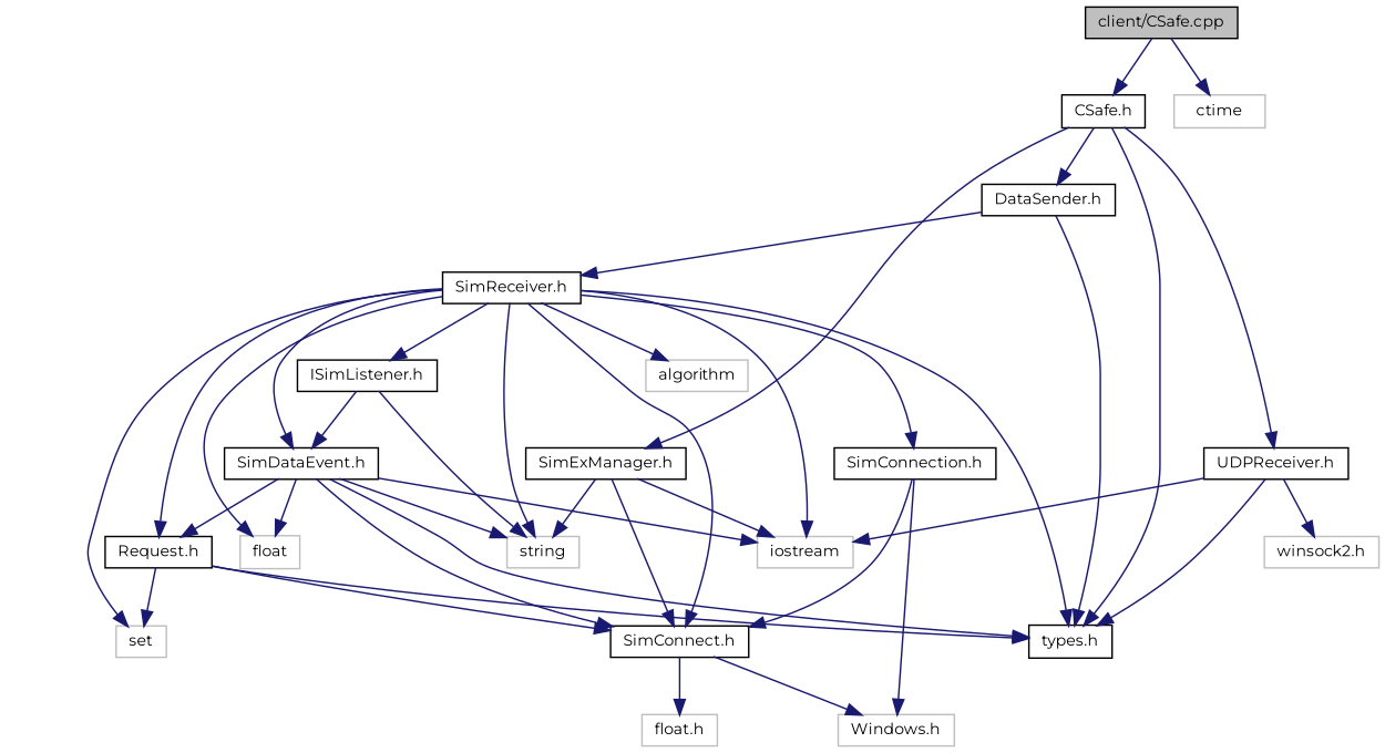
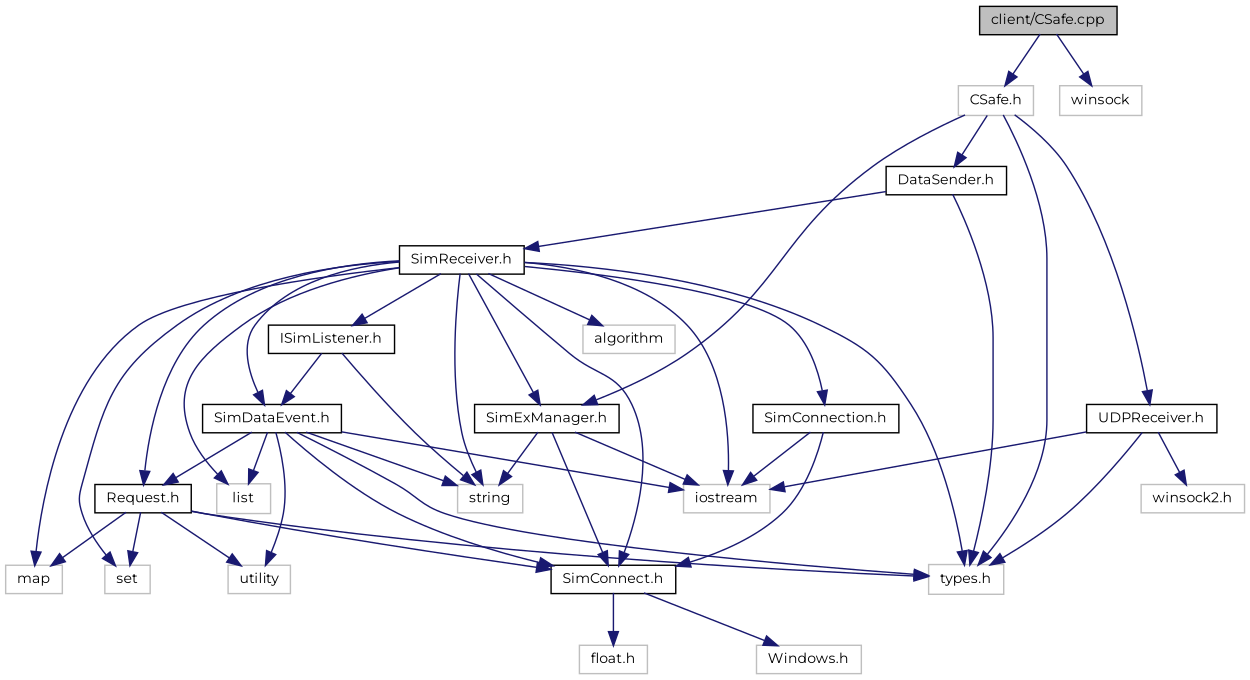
  digraph {
    fontname=Montserrat
    node [color=black fontname=Montserrat fontsize=10 shape=record]
    edge [color=midnightblue fontname=Montserrat fontsize=10 labelfontname=FreeSans labelfontsize=10 style=solid]
    n1 [fillcolor=grey75 fontcolor=black height=0.2 label="client/CSafe.cpp" style=filled width=0.4]
-   n2 [height=0.2 label="CSafe.h" width=0.4]
-   n3 [color=grey75 height=0.2 label=ctime width=0.4]
-   n4 [height=0.2 label="types.h" width=0.4]
+   n2 [color=grey75 height=0.2 label="CSafe.h" width=0.4]
+   n3 [color=grey75 height=0.2 label=winsock width=0.4]
+   n4 [color=grey75 height=0.2 label="types.h" width=0.4]
    n5 [height=0.2 label="DataSender.h" width=0.4]
    n6 [height=0.2 label="UDPReceiver.h" width=0.4]
    n7 [height=0.2 label="SimExManager.h" width=0.4]
    n8 [height=0.2 label="SimReceiver.h" width=0.4]
    n9 [height=0.2 label="SimConnect.h" width=0.4]
    n10 [height=0.2 label="ISimListener.h" width=0.4]
    n11 [height=0.2 label="SimDataEvent.h" width=0.4]
    n12 [height=0.2 label="Request.h" width=0.4]
+   n13 [color=grey75 height=0.2 label=map width=0.4]
    n14 [color=grey75 height=0.2 label=set width=0.4]
-   n15 [color=grey75 height=0.2 label=float width=0.4]
+   n15 [color=grey75 height=0.2 label=list width=0.4]
    n16 [color=grey75 height=0.2 label=string width=0.4]
    n17 [color=grey75 height=0.2 label=iostream width=0.4]
    n18 [height=0.2 label="SimConnection.h" width=0.4]
    n19 [color=grey75 height=0.2 label=algorithm width=0.4]
    n20 [color=grey75 height=0.2 label="winsock2.h" width=0.4]
    n21 [color=grey75 height=0.2 label="float.h" width=0.4]
    n22 [color=grey75 height=0.2 label="Windows.h" width=0.4]
+   n23 [color=grey75 height=0.2 label=utility width=0.4]
    n1 -> n2
    n1 -> n3
    n2 -> n4
    n2 -> n5
    n2 -> n6
    n2 -> n7
    n5 -> n4
    n5 -> n8
    n6 -> n4
    n6 -> n17
    n6 -> n20
    n7 -> n9
    n7 -> n16
    n7 -> n17
    n8 -> n4
+   n8 -> n7
    n8 -> n9
    n8 -> n10
    n8 -> n11
    n8 -> n12
+   n8 -> n13
    n8 -> n14
    n8 -> n15
    n8 -> n16
    n8 -> n17
    n8 -> n18
    n8 -> n19
    n9 -> n21
    n9 -> n22
    n10 -> n11
    n10 -> n16
    n11 -> n4
    n11 -> n9
    n11 -> n12
    n11 -> n15
    n11 -> n16
    n11 -> n17
+   n11 -> n23
    n12 -> n4
    n12 -> n9
+   n12 -> n13
    n12 -> n14
+   n12 -> n23
    n18 -> n9
-   n18 -> n22
+   n18 -> n17
  }
